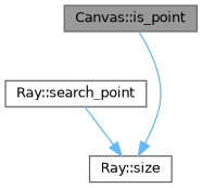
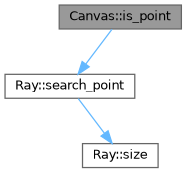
  digraph {
    rankdir=TB
    node [color=grey40 fillcolor=white fontname=Helvetica fontsize=10 shape=box style=filled]
    edge [color=steelblue1 fontname=Helvetica fontsize=10 labelfontname=Helvetica labelfontsize=10 style=solid]
    n1 [color=gray40 fillcolor=grey60 fontcolor=black height=0.2 label="Canvas::is_point" width=0.4]
    n2 [height=0.2 label="Ray::search_point" width=0.4]
    n3 [height=0.2 label="Ray::size" width=0.4]
-   n1 -> n3
+   n1 -> n2
    n2 -> n3
  }
